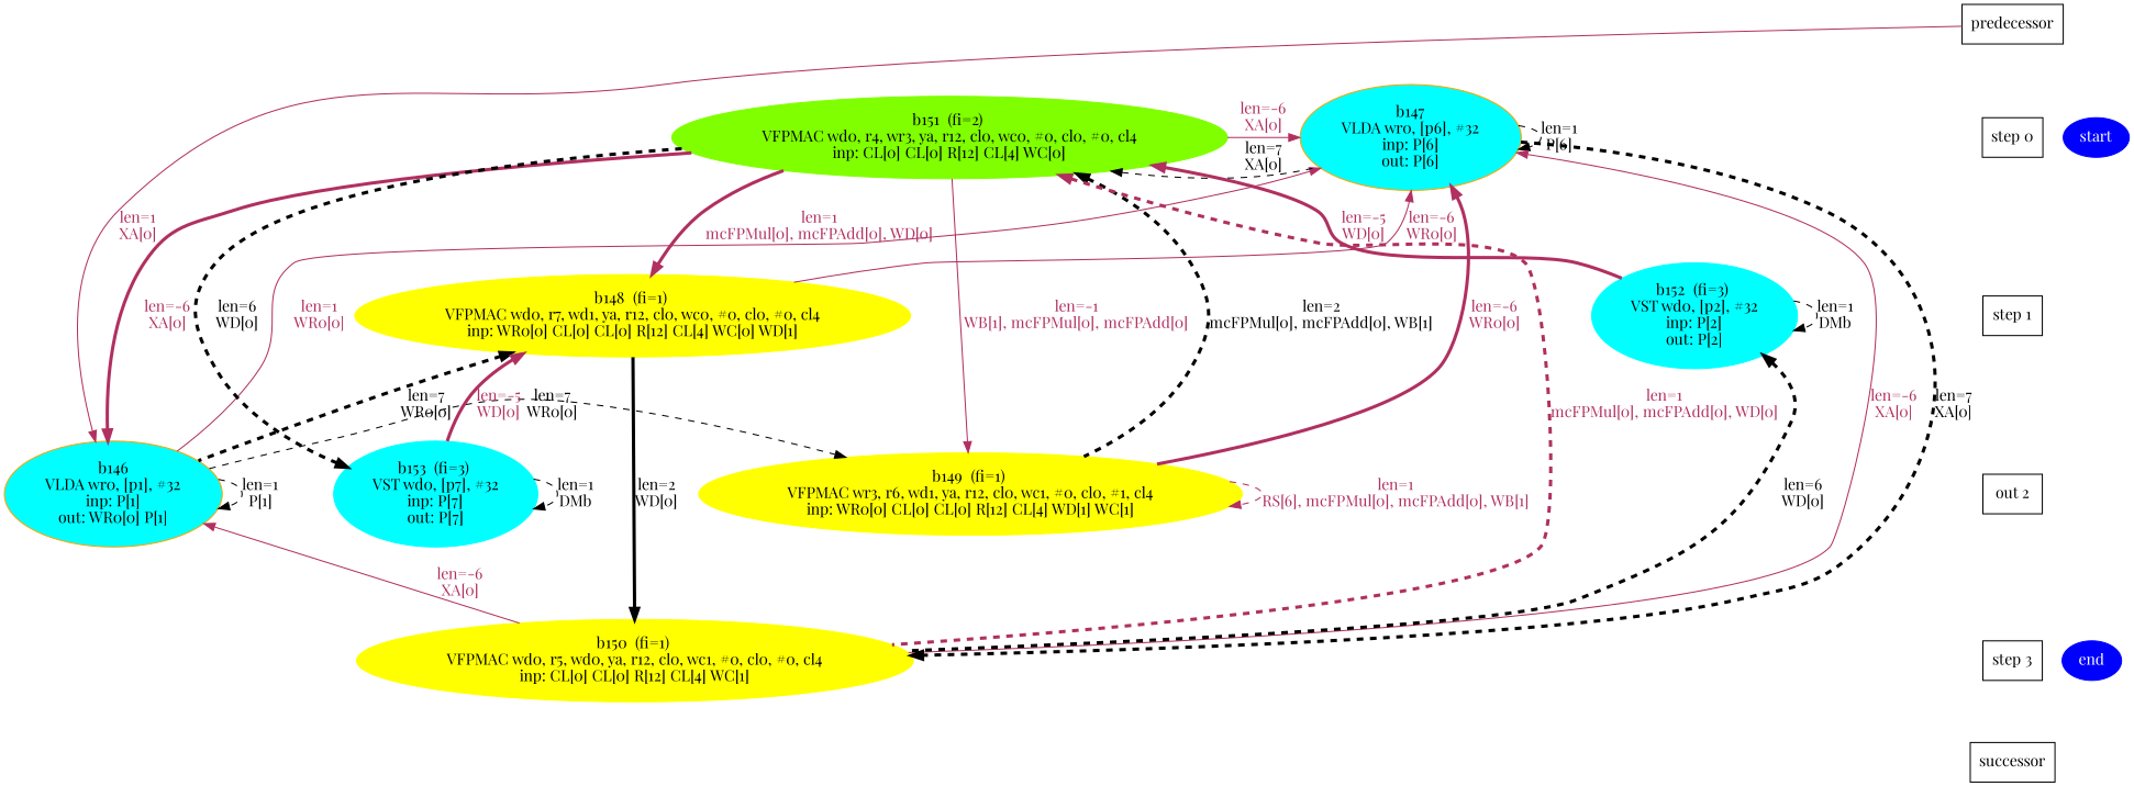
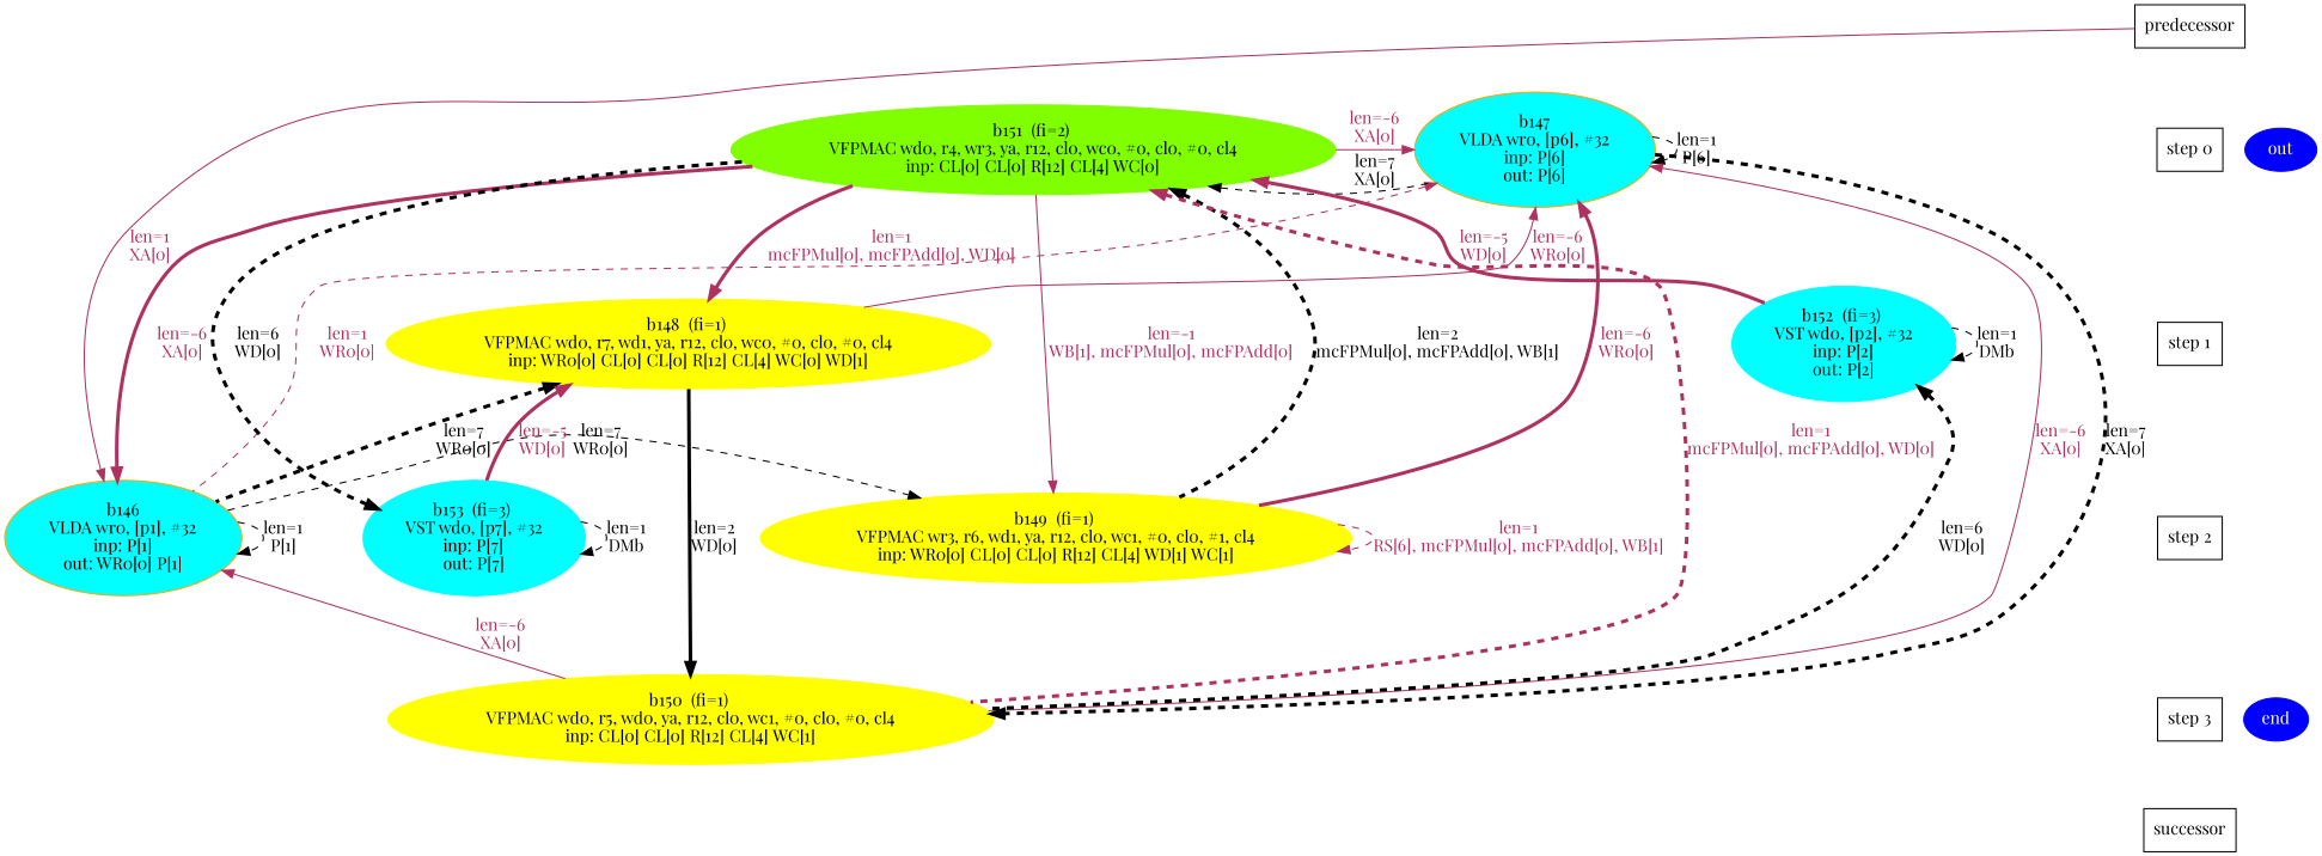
  digraph {
    fontname="Playfair Display"
    node [fontcolor=black fontname="Playfair Display" style=filled]
    edge [color=maroon fontcolor=maroon fontname="Playfair Display" style=dashed]
    n1 [color=orange fillcolor=cyan label="b146\nVLDA wr0, [p1], #32\ninp: P[1]\nout: WR0[0] P[1]"]
-   n2 [label="out 2" shape=box fontcolor="" style=""]
+   n2 [label="step 2" shape=box fontcolor="" style=""]
    n3 [color=orange fillcolor=cyan label="b147\nVLDA wr0, [p6], #32\ninp: P[6]\nout: P[6]"]
    n4 [label="step 0" shape=box fontcolor="" style=""]
    n5 [color=yellow label="b148  (fi=1) \nVFPMAC wd0, r7, wd1, ya, r12, cl0, wc0, #0, cl0, #0, cl4\ninp: WR0[0] CL[0] CL[0] R[12] CL[4] WC[0] WD[1]"]
    n6 [label="step 1" shape=box fontcolor="" style=""]
    n7 [color=yellow label="b149  (fi=1) \nVFPMAC wr3, r6, wd1, ya, r12, cl0, wc1, #0, cl0, #1, cl4\ninp: WR0[0] CL[0] CL[0] R[12] CL[4] WD[1] WC[1]"]
    n8 [color=yellow label="b150  (fi=1) \nVFPMAC wd0, r5, wd0, ya, r12, cl0, wc1, #0, cl0, #0, cl4\ninp: CL[0] CL[0] R[12] CL[4] WC[1]"]
    n9 [label="step 3" shape=box fontcolor="" style=""]
    n10 [color=chartreuse label="b151  (fi=2) \nVFPMAC wd0, r4, wr3, ya, r12, cl0, wc0, #0, cl0, #0, cl4\ninp: CL[0] CL[0] R[12] CL[4] WC[0]"]
    n11 [color=cyan label="b152  (fi=3) \nVST wd0, [p2], #32\ninp: P[2]\nout: P[2]"]
    n12 [color=cyan label="b153  (fi=3) \nVST wd0, [p7], #32\ninp: P[7]\nout: P[7]"]
-   n13 [color=blue fontcolor=white label=start]
+   n13 [color=blue fontcolor=white label=out]
    n14 [color=blue fontcolor=white label=end]
    n15 [label=successor shape=box fontcolor="" style=""]
    n16 [label=predecessor shape=box fontcolor="" style=""]
    subgraph sub_1 {
      rank=same
      n1
      n2
    }
    subgraph sub_2 {
      rank=same
      n3
      n4
    }
    subgraph sub_3 {
      rank=same
      n5
      n6
    }
    subgraph sub_4 {
      rank=same
      n2
      n7
    }
    subgraph sub_5 {
      rank=same
      n8
      n9
    }
    subgraph sub_6 {
      rank=same
      n4
      n10
    }
    subgraph sub_7 {
      rank=same
      n6
      n11
    }
    subgraph sub_8 {
      rank=same
      n2
      n12
    }
    subgraph sub_9 {
      rank=same
      n4
      n13
    }
    subgraph sub_10 {
      rank=same
      n9
      n14
    }
    n1 -> n1 [color=black fontcolor=black label="len=1\nP[1]"]
    n1 -> n7 [color=black fontcolor=black label="len=7\nWR0[0]"]
    n1 -> n8 [dir=back label="len=-6\nXA[0]" weight=1000 style=""]
    n2 -> n9 [style=invis weight=9000 color="" fontcolor=""]
-   n3 -> n1 [dir=back label="len=1\nWR0[0]" style=solid]
+   n3 -> n1 [dir=back label="len=1\nWR0[0]"]
    n3 -> n3 [color=black fontcolor=black label="len=1\nP[6]"]
    n3 -> n5 [dir=back label="len=-6\nWR0[0]" weight=1000 style=""]
    n3 -> n7 [dir=back label="len=-6\nWR0[0]" penwidth=3 weight=1000 style=""]
    n3 -> n8 [dir=back label="len=-6\nXA[0]" weight=1000 style=""]
    n3 -> n8 [color=black fontcolor=black label="len=7\nXA[0]" penwidth=3]
    n4 -> n6 [style=invis weight=9000 color="" fontcolor=""]
    n5 -> n1 [color=black dir=back fontcolor=black label="len=7\nWR0[0]" penwidth=3]
    n5 -> n8 [color=black fontcolor=black label="len=2\nWD[0]" penwidth=3 weight=1000 style=""]
    n5 -> n12 [dir=back label="len=-5\nWD[0]" penwidth=3 weight=1000 style=""]
    n6 -> n2 [style=invis weight=9000 color="" fontcolor=""]
    n7 -> n7 [label="len=1\nRS[6], mcFPMul[0], mcFPAdd[0], WB[1]"]
    n9 -> n15 [style=invis weight=9000 color="" fontcolor=""]
    n10 -> n1 [label="len=-6\nXA[0]" penwidth=3 weight=1000 style=""]
    n10 -> n3 [label="len=-6\nXA[0]" weight=1000 style=""]
    n10 -> n3 [color=black dir=back fontcolor=black label="len=7\nXA[0]"]
    n10 -> n5 [label="len=1\nmcFPMul[0], mcFPAdd[0], WD[0]" penwidth=3 weight=1000 style=""]
    n10 -> n7 [label="len=-1\nWB[1], mcFPMul[0], mcFPAdd[0]" weight=1000 style=""]
    n10 -> n7 [color=black dir=back fontcolor=black label="len=2\nmcFPMul[0], mcFPAdd[0], WB[1]" penwidth=3]
    n10 -> n8 [dir=back label="len=1\nmcFPMul[0], mcFPAdd[0], WD[0]" penwidth=3]
    n10 -> n11 [dir=back label="len=-5\nWD[0]" penwidth=3 weight=1000 style=""]
    n10 -> n12 [color=black fontcolor=black label="len=6\nWD[0]" penwidth=3]
    n11 -> n8 [color=black dir=back fontcolor=black label="len=6\nWD[0]" penwidth=3]
    n11 -> n11 [color=black fontcolor=black label="len=1\nDMb"]
    n12 -> n12 [color=black fontcolor=black label="len=1\nDMb"]
    n16 -> n1 [label="len=1\nXA[0]" weight=1000 style=""]
    n16 -> n4 [style=invis weight=9000 color="" fontcolor=""]
  }
